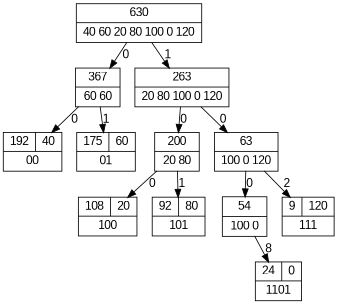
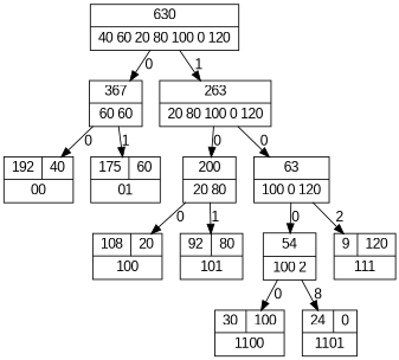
  digraph {
    fontname="Liberation Sans"
    ranksep=0
    node [fontname="Liberation Sans" shape=record]
    edge [fontname="Liberation Sans"]
    n1 [label="{630|40 60 20 80 100 0 120 }"]
    n2 [label="{367|60 60 }"]
    n3 [label="{263|20 80 100 0 120 }"]
    n4 [label="{{192|40}|00}"]
    n5 [label="{{175|60}|01}"]
    n6 [label="{200|20 80 }"]
    n7 [label="{63|100 0 120 }"]
    n8 [label="{{108|20}|100}"]
    n9 [label="{{92|80}|101}"]
-   n10 [label="{54|100 0 }"]
+   n10 [label="{54|100 2 }"]
    n11 [label="{{9|120}|111}"]
+   n12 [label="{{30|100}|1100}"]
    n13 [label="{{24|0}|1101}"]
    n1 -> n2 [label=0]
    n1 -> n3 [label=1]
    n2 -> n4 [label=0]
    n2 -> n5 [label=1]
    n3 -> n6 [label=0]
    n3 -> n7 [label=0]
    n6 -> n8 [label=0]
    n6 -> n9 [label=1]
    n7 -> n10 [label=0]
    n7 -> n11 [label=2]
+   n10 -> n12 [label=0]
    n10 -> n13 [label=8]
  }
